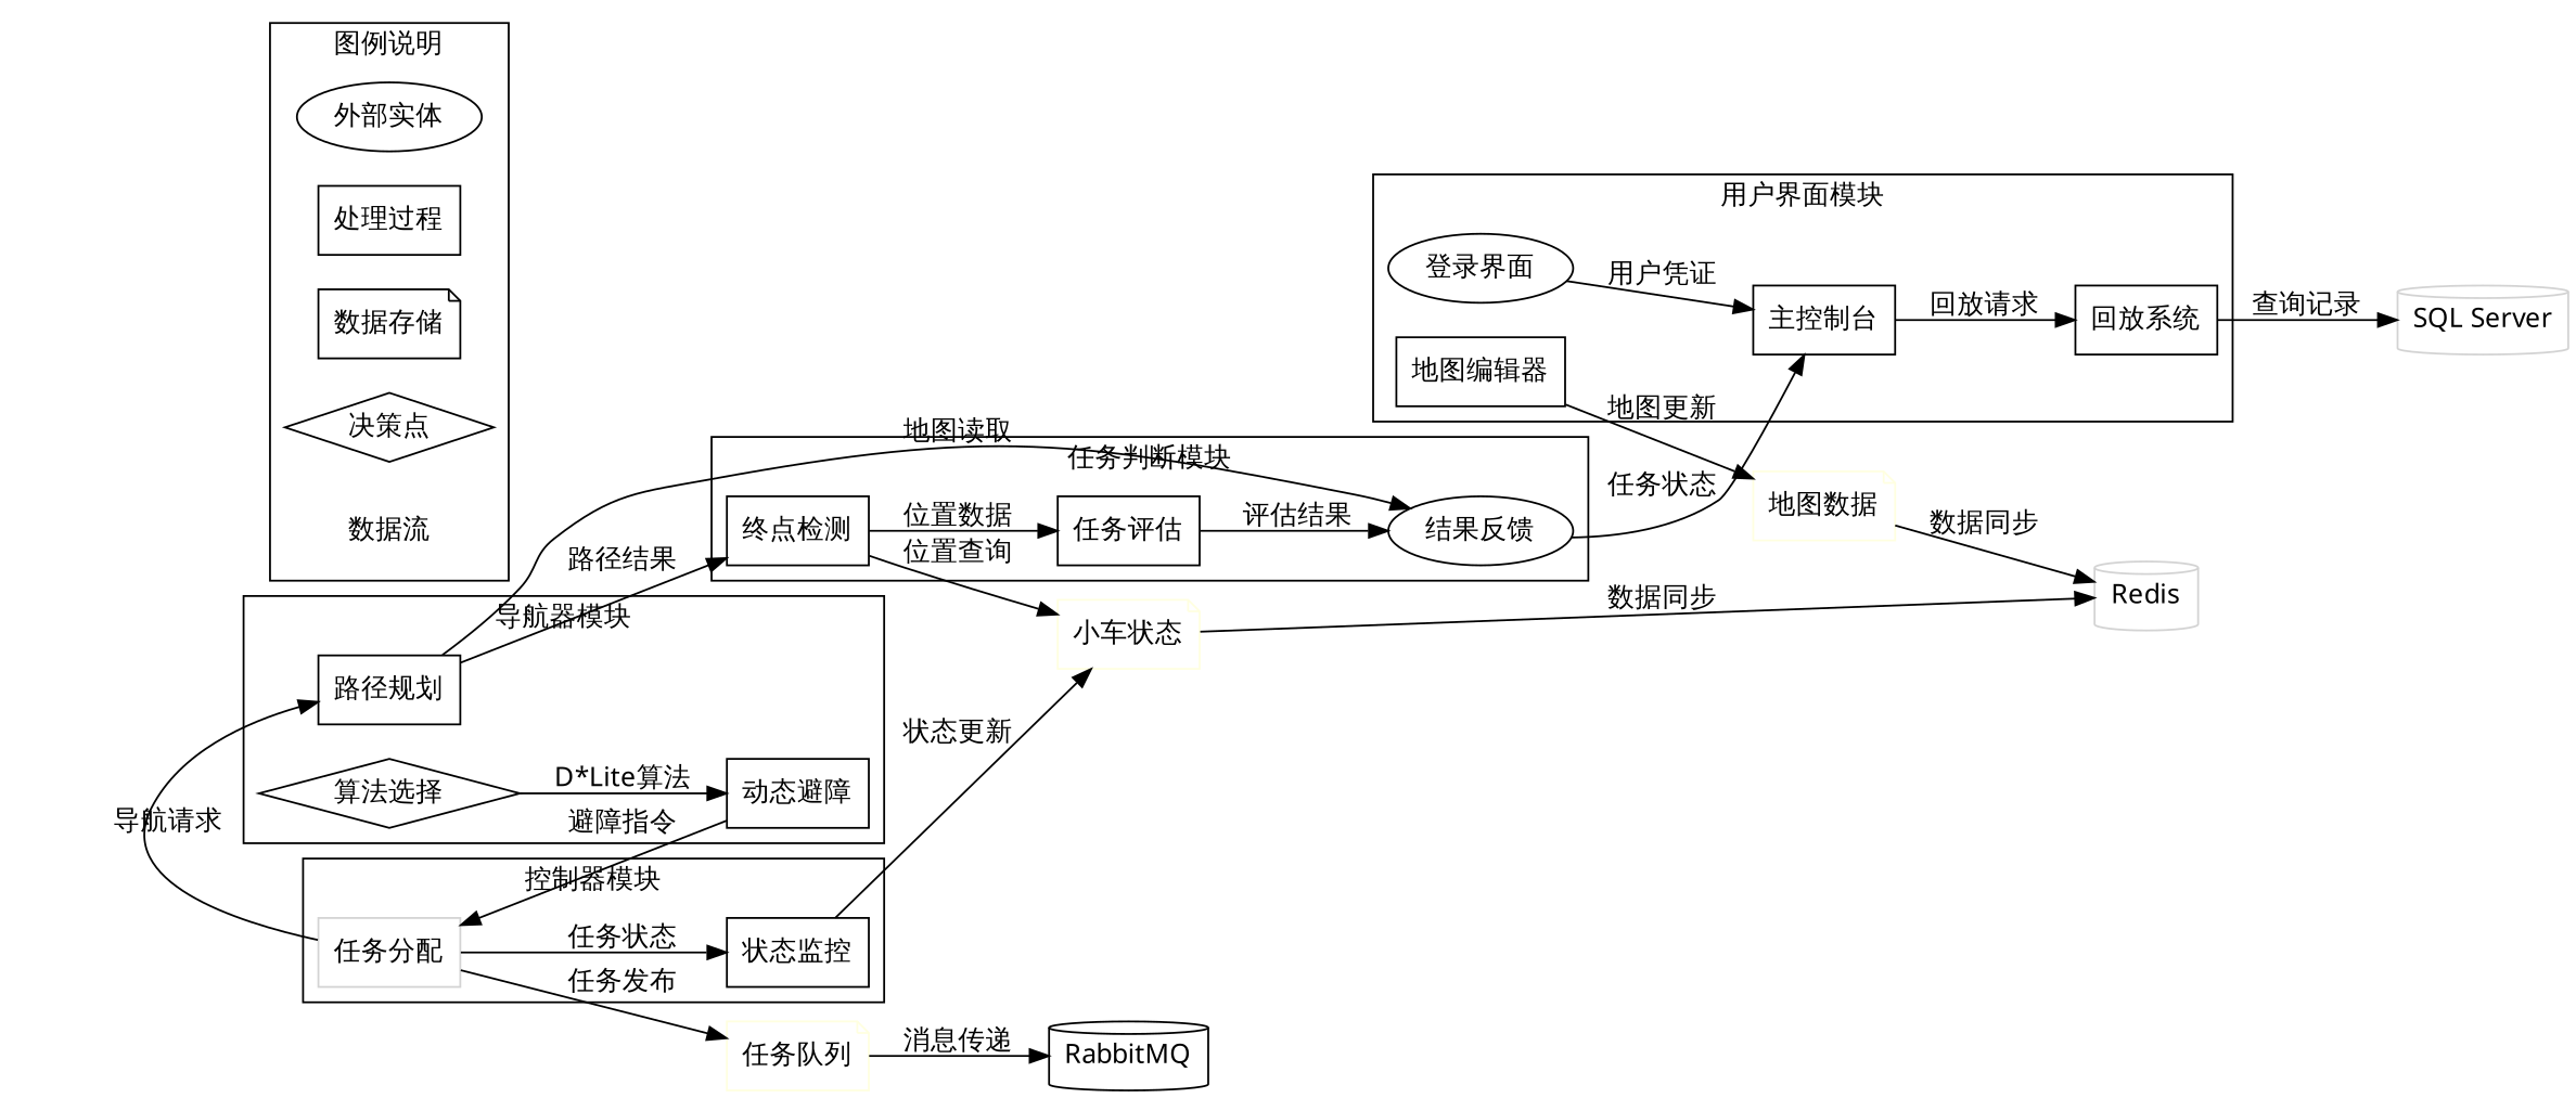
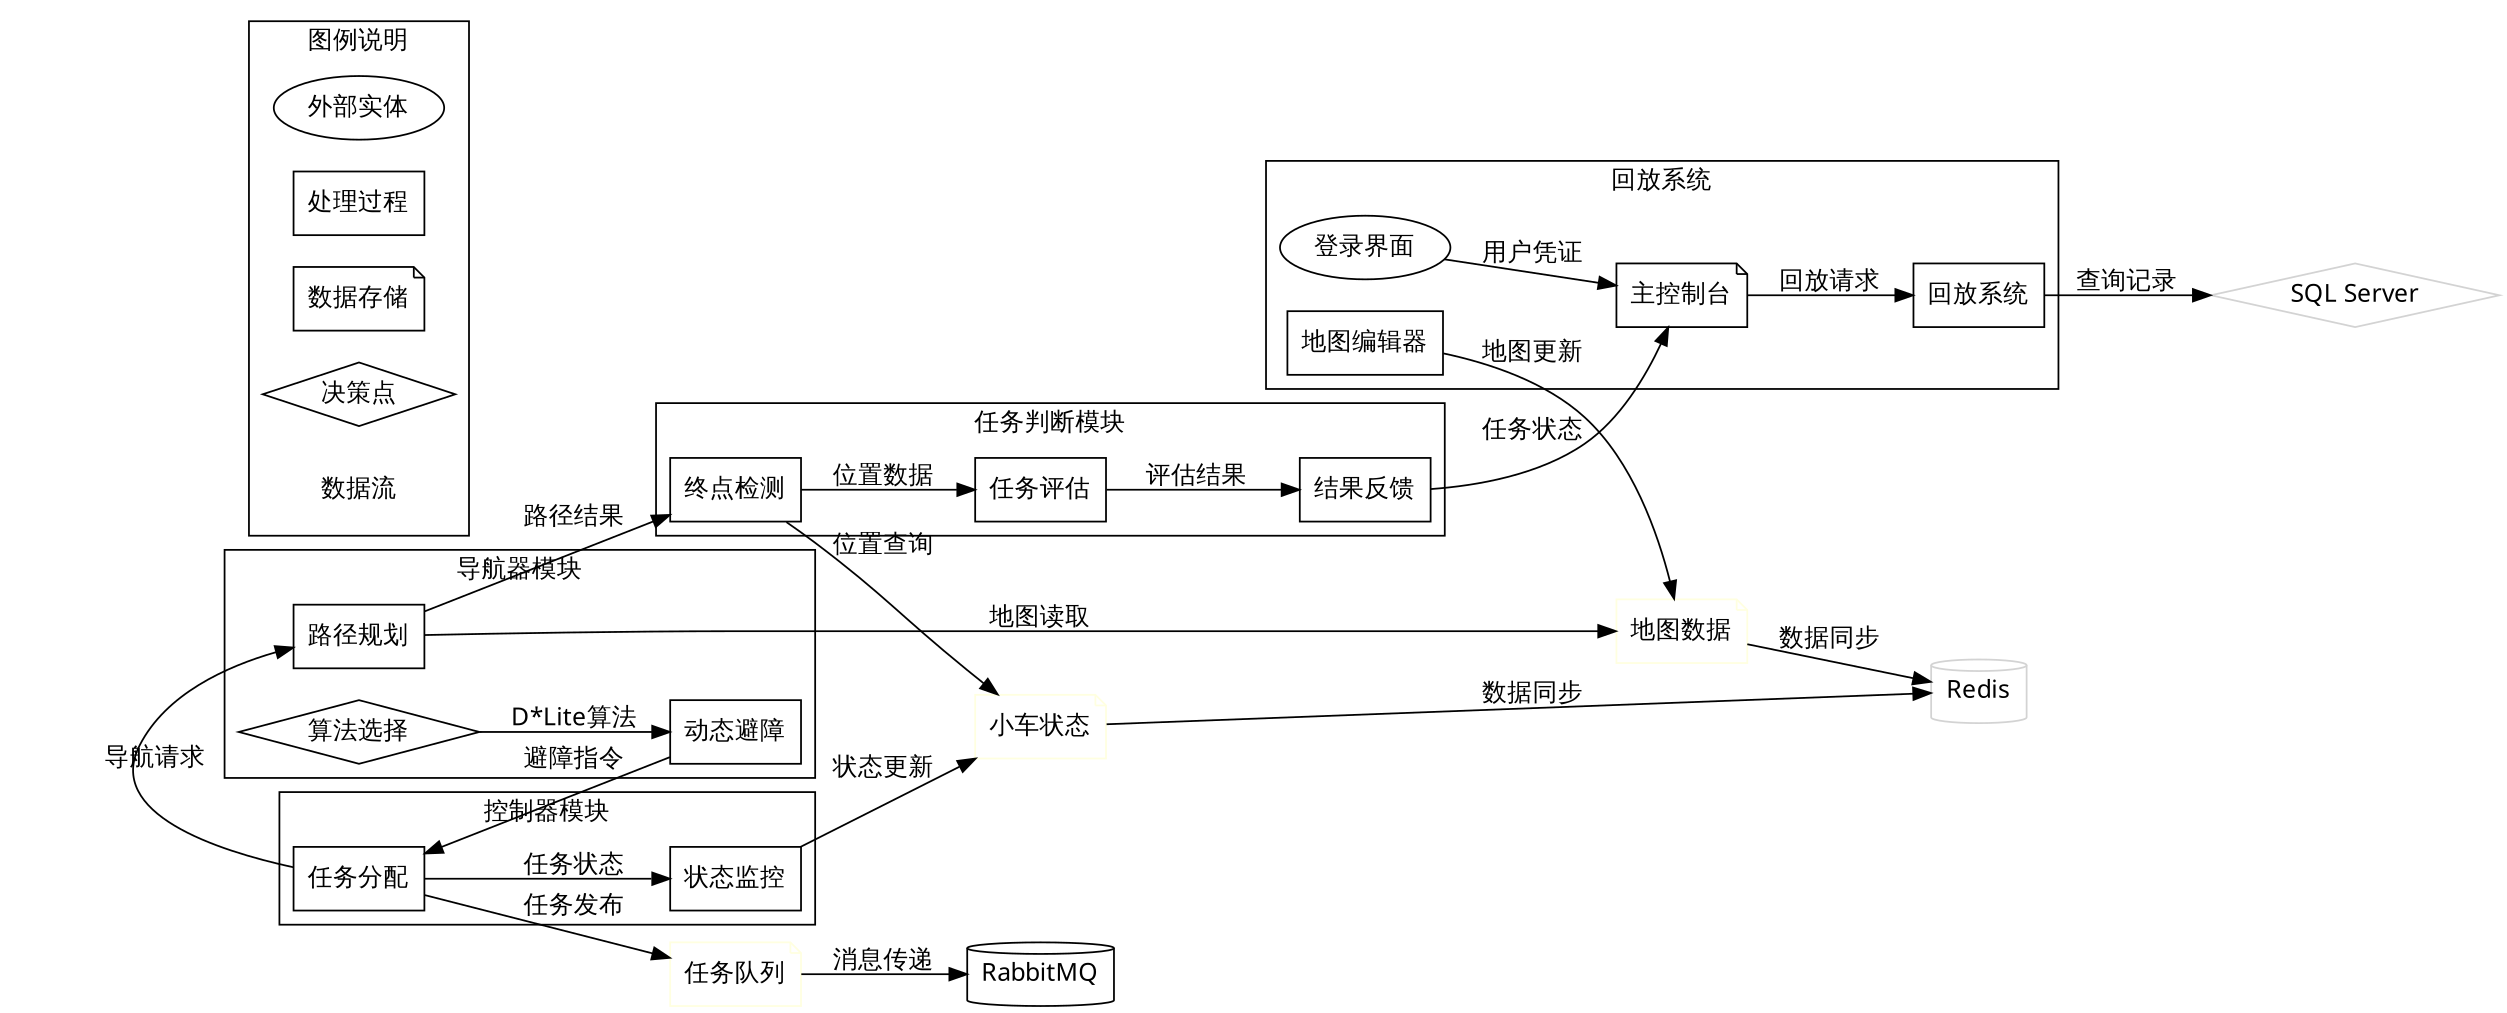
  digraph {
    fontname="Microsoft YaHei"
    rankdir=LR
    node [fontname="Microsoft YaHei" shape=rectangle]
    edge [fontname="Microsoft YaHei"]
    "登录界面" [shape=ellipse]
-   "主控制台"
+   "主控制台" [shape=note]
    "地图编辑器"
    "回放系统"
-   "任务分配" [color=lightgrey]
+   "任务分配"
    "状态监控"
    "路径规划"
    "动态避障"
    "算法选择" [shape=diamond]
    "终点检测"
    "任务评估"
-   "结果反馈" [shape=ellipse]
+   "结果反馈"
    "外部实体" [shape=ellipse]
    "处理过程"
    "数据存储" [shape=note]
    "决策点" [shape=diamond]
    "数据流" [shape=plaintext]
    "地图数据" [color=lightyellow shape=note]
-   "SQL Server" [color=lightgrey shape=cylinder]
+   "SQL Server" [color=lightgrey shape=diamond]
    "任务队列" [color=lightyellow shape=note]
    "小车状态" [color=lightyellow shape=note]
    Redis [color=lightgrey shape=cylinder]
    RabbitMQ [color=black shape=cylinder]
    subgraph cluster_1 {
-     label="用户界面模块"
+     label="回放系统"
      "登录界面"
      "主控制台"
      "地图编辑器"
      "回放系统"
    }
    subgraph cluster_2 {
      label="控制器模块"
      "任务分配"
      "状态监控"
    }
    subgraph cluster_3 {
      label="导航器模块"
      "路径规划"
      "动态避障"
      "算法选择"
    }
    subgraph cluster_4 {
      label="任务判断模块"
      "终点检测"
      "任务评估"
      "结果反馈"
    }
    subgraph cluster_5 {
      label="图例说明"
      "外部实体"
      "处理过程"
      "数据存储"
      "决策点"
      "数据流"
    }
    "登录界面" -> "主控制台" [label="用户凭证"]
    "主控制台" -> "回放系统" [label="回放请求"]
    "地图编辑器" -> "地图数据" [label="地图更新"]
    "回放系统" -> "SQL Server" [label="查询记录"]
    "任务分配" -> "状态监控" [label="任务状态"]
    "任务分配" -> "路径规划" [label="导航请求"]
    "任务分配" -> "任务队列" [label="任务发布"]
    "状态监控" -> "小车状态" [label="状态更新"]
    "路径规划" -> "终点检测" [label="路径结果"]
-   "路径规划" -> "结果反馈" [label="地图读取"]
+   "路径规划" -> "地图数据" [label="地图读取"]
    "动态避障" -> "任务分配" [label="避障指令"]
    "算法选择" -> "动态避障" [label="D*Lite算法"]
    "终点检测" -> "任务评估" [label="位置数据"]
    "终点检测" -> "小车状态" [label="位置查询"]
    "任务评估" -> "结果反馈" [label="评估结果"]
    "结果反馈" -> "主控制台" [label="任务状态"]
    "地图数据" -> Redis [label="数据同步"]
    "任务队列" -> RabbitMQ [label="消息传递"]
    "小车状态" -> Redis [label="数据同步"]
  }
